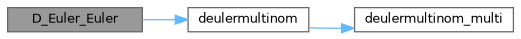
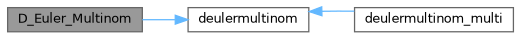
  digraph {
    rankdir=LR
    node [color=grey40 fillcolor=white fontname=Helvetica fontsize=10 shape=box style=filled]
    edge [color=steelblue1 fontname=Helvetica fontsize=10 labelfontname=Helvetica labelfontsize=10 style=solid]
-   n1 [color=gray40 fillcolor=grey60 fontcolor=black height=0.2 label=D_Euler_Euler width=0.4]
+   n1 [color=gray40 fillcolor=grey60 fontcolor=black height=0.2 label=D_Euler_Multinom width=0.4]
    n2 [height=0.2 label=deulermultinom width=0.4]
    n3 [height=0.2 label=deulermultinom_multi width=0.4]
    n1 -> n2
-   n2 -> n3
+   n3 -> n2
  }
